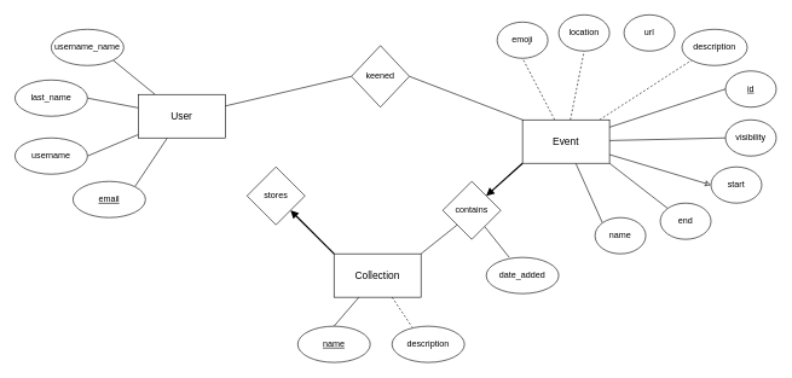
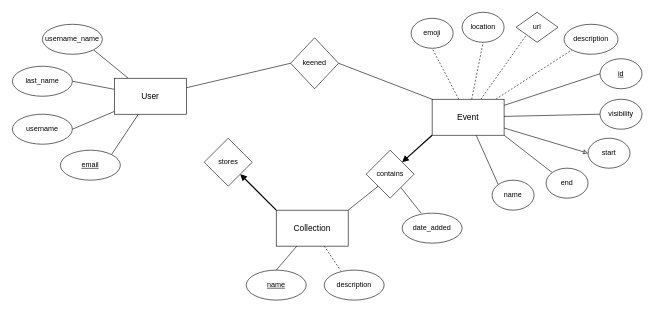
  <mxCell id="0" />
  <mxCell id="1" parent="0" />
  <mxCell id="2" style="rounded=0;orthogonalLoop=1;jettySize=auto;html=1;entryX=1;entryY=1;entryDx=0;entryDy=0;endArrow=none;endFill=0;" parent="1" source="7" target="8" edge="1"><mxGeometry relative="1" as="geometry" /></mxCell>
  <mxCell id="3" style="rounded=0;orthogonalLoop=1;jettySize=auto;html=1;entryX=1;entryY=0.5;entryDx=0;entryDy=0;endArrow=none;endFill=0;" parent="1" source="7" target="9" edge="1"><mxGeometry relative="1" as="geometry" /></mxCell>
  <mxCell id="4" style="rounded=0;orthogonalLoop=1;jettySize=auto;html=1;entryX=1;entryY=0.5;entryDx=0;entryDy=0;endArrow=none;endFill=0;" parent="1" source="7" target="10" edge="1"><mxGeometry relative="1" as="geometry" /></mxCell>
  <mxCell id="5" style="rounded=0;orthogonalLoop=1;jettySize=auto;html=1;entryX=1;entryY=0;entryDx=0;entryDy=0;endArrow=none;endFill=0;" parent="1" source="7" target="11" edge="1"><mxGeometry relative="1" as="geometry" /></mxCell>
  <mxCell id="6" style="rounded=0;orthogonalLoop=1;jettySize=auto;html=1;entryX=0;entryY=0.5;entryDx=0;entryDy=0;endArrow=none;endFill=0;" edge="1" parent="1" source="7" target="37"><mxGeometry relative="1" as="geometry" /></mxCell>
  <mxCell id="7" value="User" style="rounded=0;whiteSpace=wrap;html=1;fontSize=14;" parent="1" vertex="1"><mxGeometry x="190" y="130" width="120" height="60" as="geometry" /></mxCell>
  <mxCell id="8" value="username_name" style="ellipse;whiteSpace=wrap;html=1;" parent="1" vertex="1"><mxGeometry x="70" y="40" width="100" height="50" as="geometry" /></mxCell>
  <mxCell id="9" value="last_name" style="ellipse;whiteSpace=wrap;html=1;" parent="1" vertex="1"><mxGeometry x="20" y="110" width="100" height="50" as="geometry" /></mxCell>
  <mxCell id="10" value="username" style="ellipse;whiteSpace=wrap;html=1;" parent="1" vertex="1"><mxGeometry x="20" y="190" width="100" height="50" as="geometry" /></mxCell>
  <mxCell id="11" value="email" style="ellipse;whiteSpace=wrap;html=1;fontStyle=4" parent="1" vertex="1"><mxGeometry x="100" y="250" width="100" height="50" as="geometry" /></mxCell>
  <mxCell id="12" style="rounded=0;orthogonalLoop=1;jettySize=auto;html=1;entryX=0;entryY=1;entryDx=0;entryDy=0;endArrow=none;endFill=0;exitX=1;exitY=0;exitDx=0;exitDy=0;" parent="1" source="14" target="41" edge="1"><mxGeometry relative="1" as="geometry" /></mxCell>
  <mxCell id="13" style="rounded=0;orthogonalLoop=1;jettySize=auto;html=1;entryX=1;entryY=1;entryDx=0;entryDy=0;exitX=0;exitY=0;exitDx=0;exitDy=0;strokeWidth=2;endArrow=block;endFill=1;" parent="1" source="14" target="38" edge="1"><mxGeometry relative="1" as="geometry"><mxPoint x="420" y="420" as="sourcePoint" /></mxGeometry></mxCell>
  <mxCell id="14" value="Collection" style="rounded=0;whiteSpace=wrap;html=1;fontSize=14;" parent="1" vertex="1"><mxGeometry x="460" y="350" width="120" height="60" as="geometry" /></mxCell>
  <mxCell id="15" value="&lt;u&gt;name&lt;/u&gt;" style="ellipse;whiteSpace=wrap;html=1;" parent="1" vertex="1"><mxGeometry x="410" y="450" width="100" height="50" as="geometry" /></mxCell>
  <mxCell id="16" value="description" style="ellipse;whiteSpace=wrap;html=1;" parent="1" vertex="1"><mxGeometry x="540" y="450" width="100" height="50" as="geometry" /></mxCell>
  <mxCell id="17" style="rounded=0;orthogonalLoop=1;jettySize=auto;html=1;entryX=0.5;entryY=1;entryDx=0;entryDy=0;endArrow=none;endFill=0;dashed=1;" parent="1" source="26" target="27" edge="1"><mxGeometry relative="1" as="geometry" /></mxCell>
  <mxCell id="18" style="rounded=0;orthogonalLoop=1;jettySize=auto;html=1;entryX=0.5;entryY=1;entryDx=0;entryDy=0;endArrow=none;endFill=0;dashed=1;" parent="1" source="26" target="28" edge="1"><mxGeometry relative="1" as="geometry" /></mxCell>
  <mxCell id="19" style="rounded=0;orthogonalLoop=1;jettySize=auto;html=1;entryX=0;entryY=0.5;entryDx=0;entryDy=0;endArrow=none;endFill=0;" parent="1" source="26" target="34" edge="1"><mxGeometry relative="1" as="geometry" /></mxCell>
+ <mxCell id="20" style="rounded=0;orthogonalLoop=1;jettySize=auto;html=1;entryX=0;entryY=1;entryDx=0;entryDy=0;endArrow=none;endFill=0;dashed=1;" edge="1" parent="1" source="26" target="29"><mxGeometry relative="1" as="geometry" /></mxCell>
  <mxCell id="21" style="rounded=0;orthogonalLoop=1;jettySize=auto;html=1;entryX=0;entryY=0.5;entryDx=0;entryDy=0;endArrow=none;endFill=0;" edge="1" parent="1" source="26" target="30"><mxGeometry relative="1" as="geometry" /></mxCell>
  <mxCell id="22" style="rounded=0;orthogonalLoop=1;jettySize=auto;html=1;entryX=0;entryY=1;entryDx=0;entryDy=0;endArrow=none;endFill=0;dashed=1;" edge="1" parent="1" source="26" target="35"><mxGeometry relative="1" as="geometry" /></mxCell>
  <mxCell id="23" style="rounded=0;orthogonalLoop=1;jettySize=auto;html=1;entryX=0;entryY=0.5;entryDx=0;entryDy=0;endArrow=classic;endFill=0;" edge="1" parent="1" source="26" target="31"><mxGeometry relative="1" as="geometry" /></mxCell>
  <mxCell id="24" style="rounded=0;orthogonalLoop=1;jettySize=auto;html=1;entryX=0;entryY=0;entryDx=0;entryDy=0;endArrow=none;endFill=0;exitX=1;exitY=1;exitDx=0;exitDy=0;" edge="1" parent="1" source="26" target="32"><mxGeometry relative="1" as="geometry" /></mxCell>
  <mxCell id="25" style="rounded=0;orthogonalLoop=1;jettySize=auto;html=1;entryX=0;entryY=0;entryDx=0;entryDy=0;endArrow=none;endFill=0;" edge="1" parent="1" source="26" target="33"><mxGeometry relative="1" as="geometry" /></mxCell>
  <mxCell id="26" value="Event" style="rounded=0;whiteSpace=wrap;html=1;fontSize=14;" parent="1" vertex="1"><mxGeometry x="720" y="165" width="120" height="60" as="geometry" /></mxCell>
  <mxCell id="27" value="emoji" style="ellipse;whiteSpace=wrap;html=1;" parent="1" vertex="1"><mxGeometry x="685" y="30" width="70" height="50" as="geometry" /></mxCell>
  <mxCell id="28" value="location" style="ellipse;whiteSpace=wrap;html=1;" parent="1" vertex="1"><mxGeometry x="770" y="20" width="70" height="50" as="geometry" /></mxCell>
- <mxCell id="29" value="url" style="ellipse;whiteSpace=wrap;html=1;" parent="1" vertex="1"><mxGeometry x="860" y="20" width="70" height="50" as="geometry" /></mxCell>
+ <mxCell id="29" value="url" style="rhombus;whiteSpace=wrap;html=1;" parent="1" vertex="1"><mxGeometry x="860" y="20" width="70" height="50" as="geometry" /></mxCell>
  <mxCell id="30" value="visibility" style="ellipse;whiteSpace=wrap;html=1;" parent="1" vertex="1"><mxGeometry x="1000" y="165" width="70" height="50" as="geometry" /></mxCell>
  <mxCell id="31" value="start" style="ellipse;whiteSpace=wrap;html=1;" parent="1" vertex="1"><mxGeometry x="980" y="230" width="70" height="50" as="geometry" /></mxCell>
  <mxCell id="32" value="end" style="ellipse;whiteSpace=wrap;html=1;" parent="1" vertex="1"><mxGeometry x="910" y="280" width="70" height="50" as="geometry" /></mxCell>
  <mxCell id="33" value="name" style="ellipse;whiteSpace=wrap;html=1;" parent="1" vertex="1"><mxGeometry x="820" y="300" width="70" height="50" as="geometry" /></mxCell>
  <mxCell id="34" value="id" style="ellipse;whiteSpace=wrap;html=1;fontStyle=4" parent="1" vertex="1"><mxGeometry x="1000" y="97.5" width="70" height="50" as="geometry" /></mxCell>
  <mxCell id="35" value="description" style="ellipse;whiteSpace=wrap;html=1;" parent="1" vertex="1"><mxGeometry x="940" y="40" width="90" height="50" as="geometry" /></mxCell>
  <mxCell id="36" style="rounded=0;orthogonalLoop=1;jettySize=auto;html=1;entryX=0;entryY=0;entryDx=0;entryDy=0;endArrow=none;endFill=0;exitX=1;exitY=0.5;exitDx=0;exitDy=0;" edge="1" parent="1" source="37" target="26"><mxGeometry relative="1" as="geometry" /></mxCell>
  <mxCell id="37" value="keened" style="rhombus;whiteSpace=wrap;html=1;" parent="1" vertex="1"><mxGeometry x="484" y="62.5" width="80" height="85" as="geometry" /></mxCell>
  <mxCell id="38" value="stores" style="rhombus;whiteSpace=wrap;html=1;" parent="1" vertex="1"><mxGeometry x="340" y="230" width="80" height="80" as="geometry" /></mxCell>
  <mxCell id="39" style="rounded=0;orthogonalLoop=1;jettySize=auto;html=1;entryX=0.317;entryY=0;entryDx=0;entryDy=0;endArrow=none;endFill=0;entryPerimeter=0;" parent="1" source="41" target="42" edge="1"><mxGeometry relative="1" as="geometry" /></mxCell>
  <mxCell id="40" style="rounded=0;orthogonalLoop=1;jettySize=auto;html=1;entryX=0;entryY=1;entryDx=0;entryDy=0;endArrow=none;endFill=0;startArrow=block;startFill=1;strokeWidth=2;exitX=1;exitY=0;exitDx=0;exitDy=0;" edge="1" parent="1" source="41" target="26"><mxGeometry relative="1" as="geometry"><mxPoint x="680.741" y="270.741" as="sourcePoint" /></mxGeometry></mxCell>
  <mxCell id="41" value="contains" style="rhombus;whiteSpace=wrap;html=1;" parent="1" vertex="1"><mxGeometry x="610" y="250" width="80" height="80" as="geometry" /></mxCell>
  <mxCell id="42" value="date_added" style="ellipse;whiteSpace=wrap;html=1;" parent="1" vertex="1"><mxGeometry x="670" y="355" width="100" height="50" as="geometry" /></mxCell>
  <mxCell id="43" style="rounded=0;orthogonalLoop=1;jettySize=auto;html=1;entryX=0.5;entryY=0;entryDx=0;entryDy=0;endArrow=none;endFill=0;" parent="1" source="14" target="15" edge="1"><mxGeometry relative="1" as="geometry" /></mxCell>
  <mxCell id="44" style="rounded=0;orthogonalLoop=1;jettySize=auto;html=1;entryX=0.276;entryY=0.019;entryDx=0;entryDy=0;entryPerimeter=0;endArrow=none;endFill=0;dashed=1;" parent="1" source="14" target="16" edge="1"><mxGeometry relative="1" as="geometry" /></mxCell>
